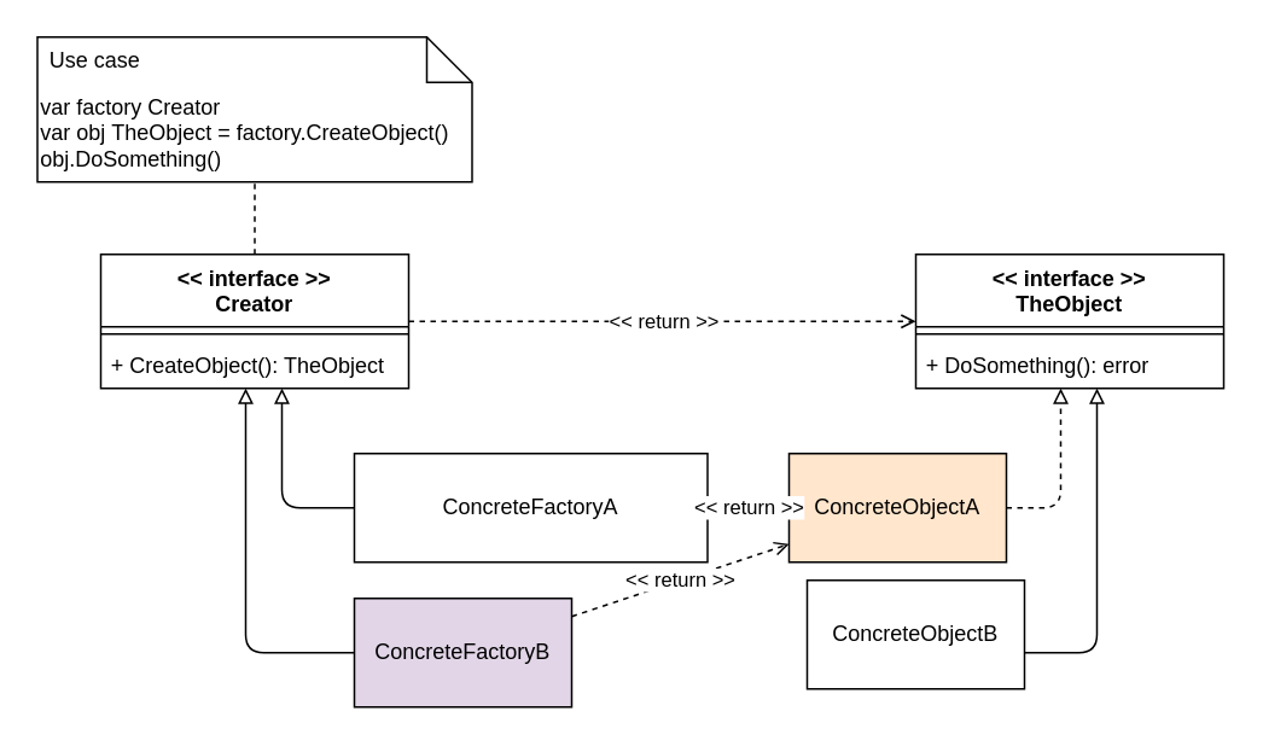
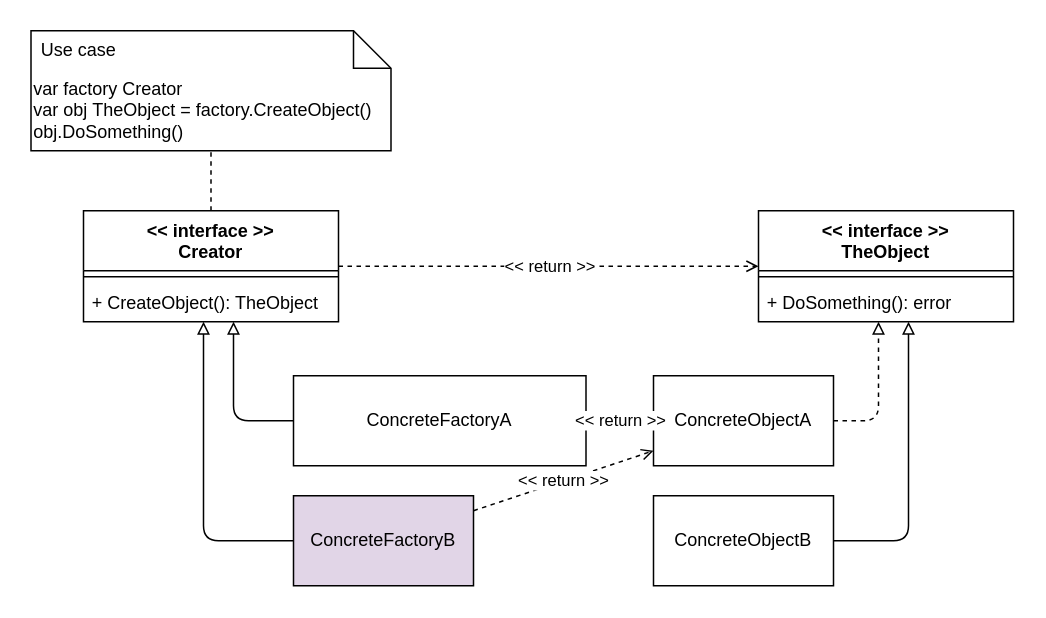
  <mxCell id="0" />
  <mxCell id="1" parent="0" />
  <mxCell id="2" value="&amp;lt;&amp;lt; return &amp;gt;&amp;gt;" style="edgeStyle=none;html=1;dashed=1;endArrow=open;endFill=0;" edge="1" parent="1" source="4" target="7"><mxGeometry x="0.009" relative="1" as="geometry"><mxPoint as="offset" /></mxGeometry></mxCell>
  <mxCell id="3" value="" style="edgeStyle=none;html=1;endArrow=none;endFill=0;dashed=1;" edge="1" parent="1" source="4" target="10"><mxGeometry relative="1" as="geometry" /></mxCell>
  <mxCell id="4" value="&lt;&lt; interface &gt;&gt;&#10;Creator" style="swimlane;fontStyle=1;align=center;verticalAlign=top;childLayout=stackLayout;horizontal=1;startSize=40;horizontalStack=0;resizeParent=1;resizeParentMax=0;resizeLast=0;collapsible=1;marginBottom=0;" vertex="1" parent="1"><mxGeometry x="55" y="140" width="170" height="74" as="geometry" /></mxCell>
  <mxCell id="5" value="" style="line;strokeWidth=1;fillColor=none;align=left;verticalAlign=middle;spacingTop=-1;spacingLeft=3;spacingRight=3;rotatable=0;labelPosition=right;points=[];portConstraint=eastwest;strokeColor=inherit;" vertex="1" parent="4"><mxGeometry y="40" width="170" height="8" as="geometry" /></mxCell>
  <mxCell id="6" value="+ CreateObject(): TheObject" style="text;strokeColor=none;fillColor=none;align=left;verticalAlign=top;spacingLeft=4;spacingRight=4;overflow=hidden;rotatable=0;points=[[0,0.5],[1,0.5]];portConstraint=eastwest;" vertex="1" parent="4"><mxGeometry y="48" width="170" height="26" as="geometry" /></mxCell>
  <mxCell id="7" value="&lt;&lt; interface &gt;&gt;&#10;TheObject" style="swimlane;fontStyle=1;align=center;verticalAlign=top;childLayout=stackLayout;horizontal=1;startSize=40;horizontalStack=0;resizeParent=1;resizeParentMax=0;resizeLast=0;collapsible=1;marginBottom=0;" vertex="1" parent="1"><mxGeometry x="505" y="140" width="170" height="74" as="geometry" /></mxCell>
  <mxCell id="8" value="" style="line;strokeWidth=1;fillColor=none;align=left;verticalAlign=middle;spacingTop=-1;spacingLeft=3;spacingRight=3;rotatable=0;labelPosition=right;points=[];portConstraint=eastwest;strokeColor=inherit;" vertex="1" parent="7"><mxGeometry y="40" width="170" height="8" as="geometry" /></mxCell>
  <mxCell id="9" value="+ DoSomething(): error" style="text;strokeColor=none;fillColor=none;align=left;verticalAlign=top;spacingLeft=4;spacingRight=4;overflow=hidden;rotatable=0;points=[[0,0.5],[1,0.5]];portConstraint=eastwest;" vertex="1" parent="7"><mxGeometry y="48" width="170" height="26" as="geometry" /></mxCell>
  <mxCell id="10" value="var factory Creator&lt;br&gt;var obj&amp;nbsp;TheObject = factory.CreateObject()&lt;br&gt;obj.DoSomething()" style="shape=note2;boundedLbl=1;whiteSpace=wrap;html=1;size=25;verticalAlign=top;align=left;" vertex="1" parent="1"><mxGeometry x="20" y="20" width="240" height="80" as="geometry" /></mxCell>
  <mxCell id="11" value="Use case" style="resizeWidth=1;part=1;strokeColor=none;fillColor=none;align=left;spacingLeft=5;" vertex="1" parent="10"><mxGeometry width="240" height="25" relative="1" as="geometry" /></mxCell>
  <mxCell id="12" value="" style="edgeStyle=orthogonalEdgeStyle;html=1;endArrow=block;endFill=0;dashed=1;" edge="1" parent="1" source="13" target="9"><mxGeometry relative="1" as="geometry"><Array as="points"><mxPoint x="585" y="280" /></Array></mxGeometry></mxCell>
- <mxCell id="13" value="ConcreteObjectA" style="rounded=0;whiteSpace=wrap;html=1;fillColor=#ffe6cc;" vertex="1" parent="1"><mxGeometry x="435" y="250" width="120" height="60" as="geometry" /></mxCell>
+ <mxCell id="13" value="ConcreteObjectA" style="rounded=0;whiteSpace=wrap;html=1;" vertex="1" parent="1"><mxGeometry x="435" y="250" width="120" height="60" as="geometry" /></mxCell>
  <mxCell id="14" value="" style="edgeStyle=orthogonalEdgeStyle;html=1;endArrow=block;endFill=0;" edge="1" parent="1" source="15" target="9"><mxGeometry relative="1" as="geometry"><Array as="points"><mxPoint x="605" y="360" /></Array></mxGeometry></mxCell>
- <mxCell id="15" value="ConcreteObjectB" style="rounded=0;whiteSpace=wrap;html=1;" vertex="1" parent="1"><mxGeometry x="445" y="320" width="120" height="60" as="geometry" /></mxCell>
+ <mxCell id="15" value="ConcreteObjectB" style="rounded=0;whiteSpace=wrap;html=1;" vertex="1" parent="1"><mxGeometry x="435" y="330" width="120" height="60" as="geometry" /></mxCell>
  <mxCell id="16" value="" style="edgeStyle=orthogonalEdgeStyle;html=1;endArrow=block;endFill=0;" edge="1" parent="1" source="17" target="6"><mxGeometry relative="1" as="geometry"><Array as="points"><mxPoint x="155" y="280" /></Array></mxGeometry></mxCell>
  <mxCell id="17" value="ConcreteFactoryA" style="rounded=0;whiteSpace=wrap;html=1;" vertex="1" parent="1"><mxGeometry x="195" y="250" width="195" height="60" as="geometry" /></mxCell>
  <mxCell id="18" value="" style="edgeStyle=orthogonalEdgeStyle;html=1;endArrow=block;endFill=0;" edge="1" parent="1" source="21" target="6"><mxGeometry relative="1" as="geometry"><Array as="points"><mxPoint x="135" y="360" /></Array></mxGeometry></mxCell>
  <mxCell id="19" value="&amp;lt;&amp;lt; return &amp;gt;&amp;gt;" style="edgeStyle=none;html=1;endArrow=open;endFill=0;dashed=1;" edge="1" parent="1" source="17" target="13"><mxGeometry relative="1" as="geometry" /></mxCell>
  <mxCell id="20" value="&amp;lt;&amp;lt; return &amp;gt;&amp;gt;" style="edgeStyle=none;html=1;endArrow=open;endFill=0;dashed=1;" edge="1" parent="1" source="21" target="13"><mxGeometry relative="1" as="geometry" /></mxCell>
  <mxCell id="21" value="ConcreteFactoryB" style="rounded=0;whiteSpace=wrap;html=1;fillColor=#e1d5e7;" vertex="1" parent="1"><mxGeometry x="195" y="330" width="120" height="60" as="geometry" /></mxCell>
